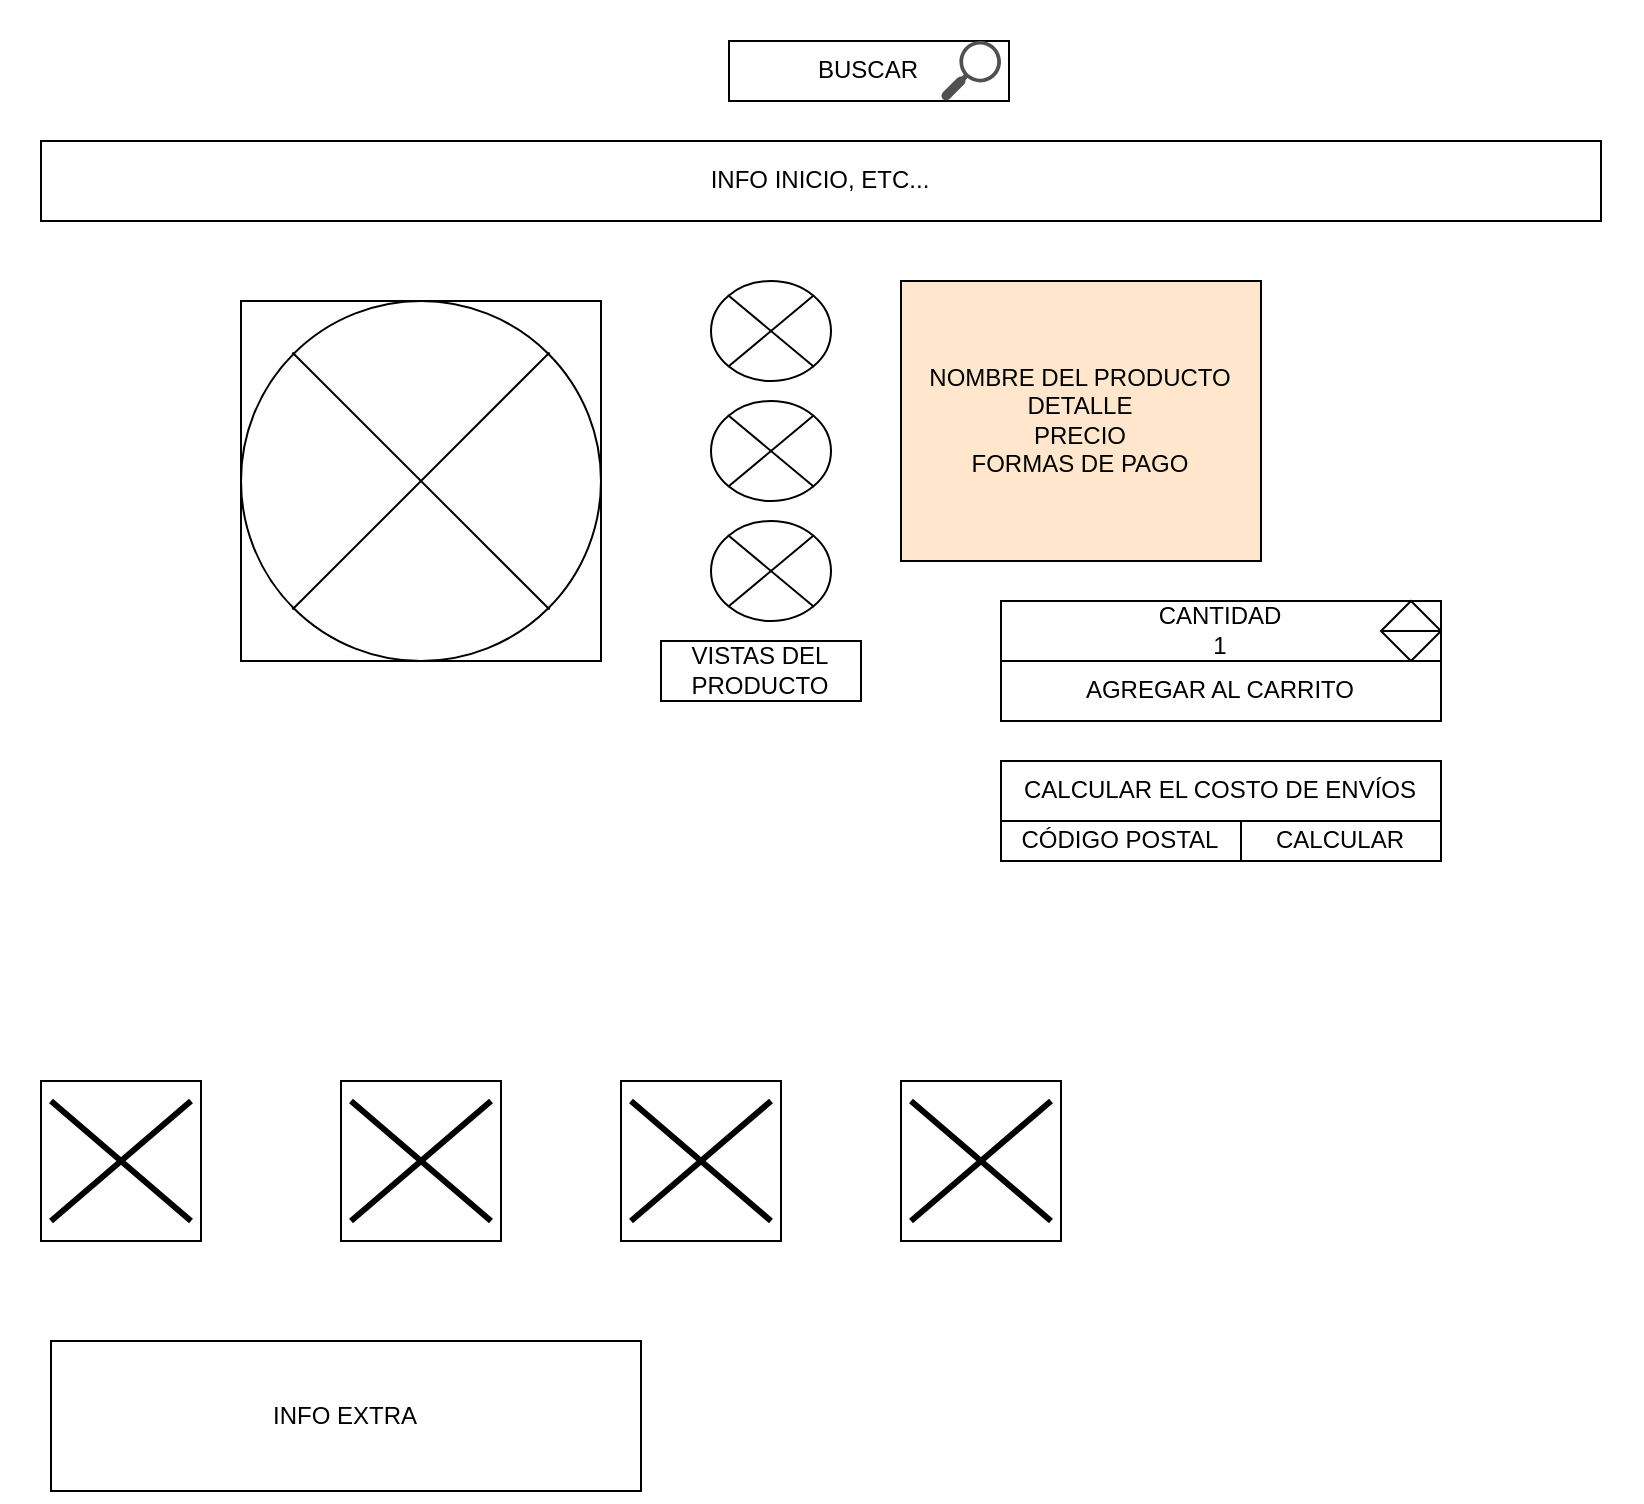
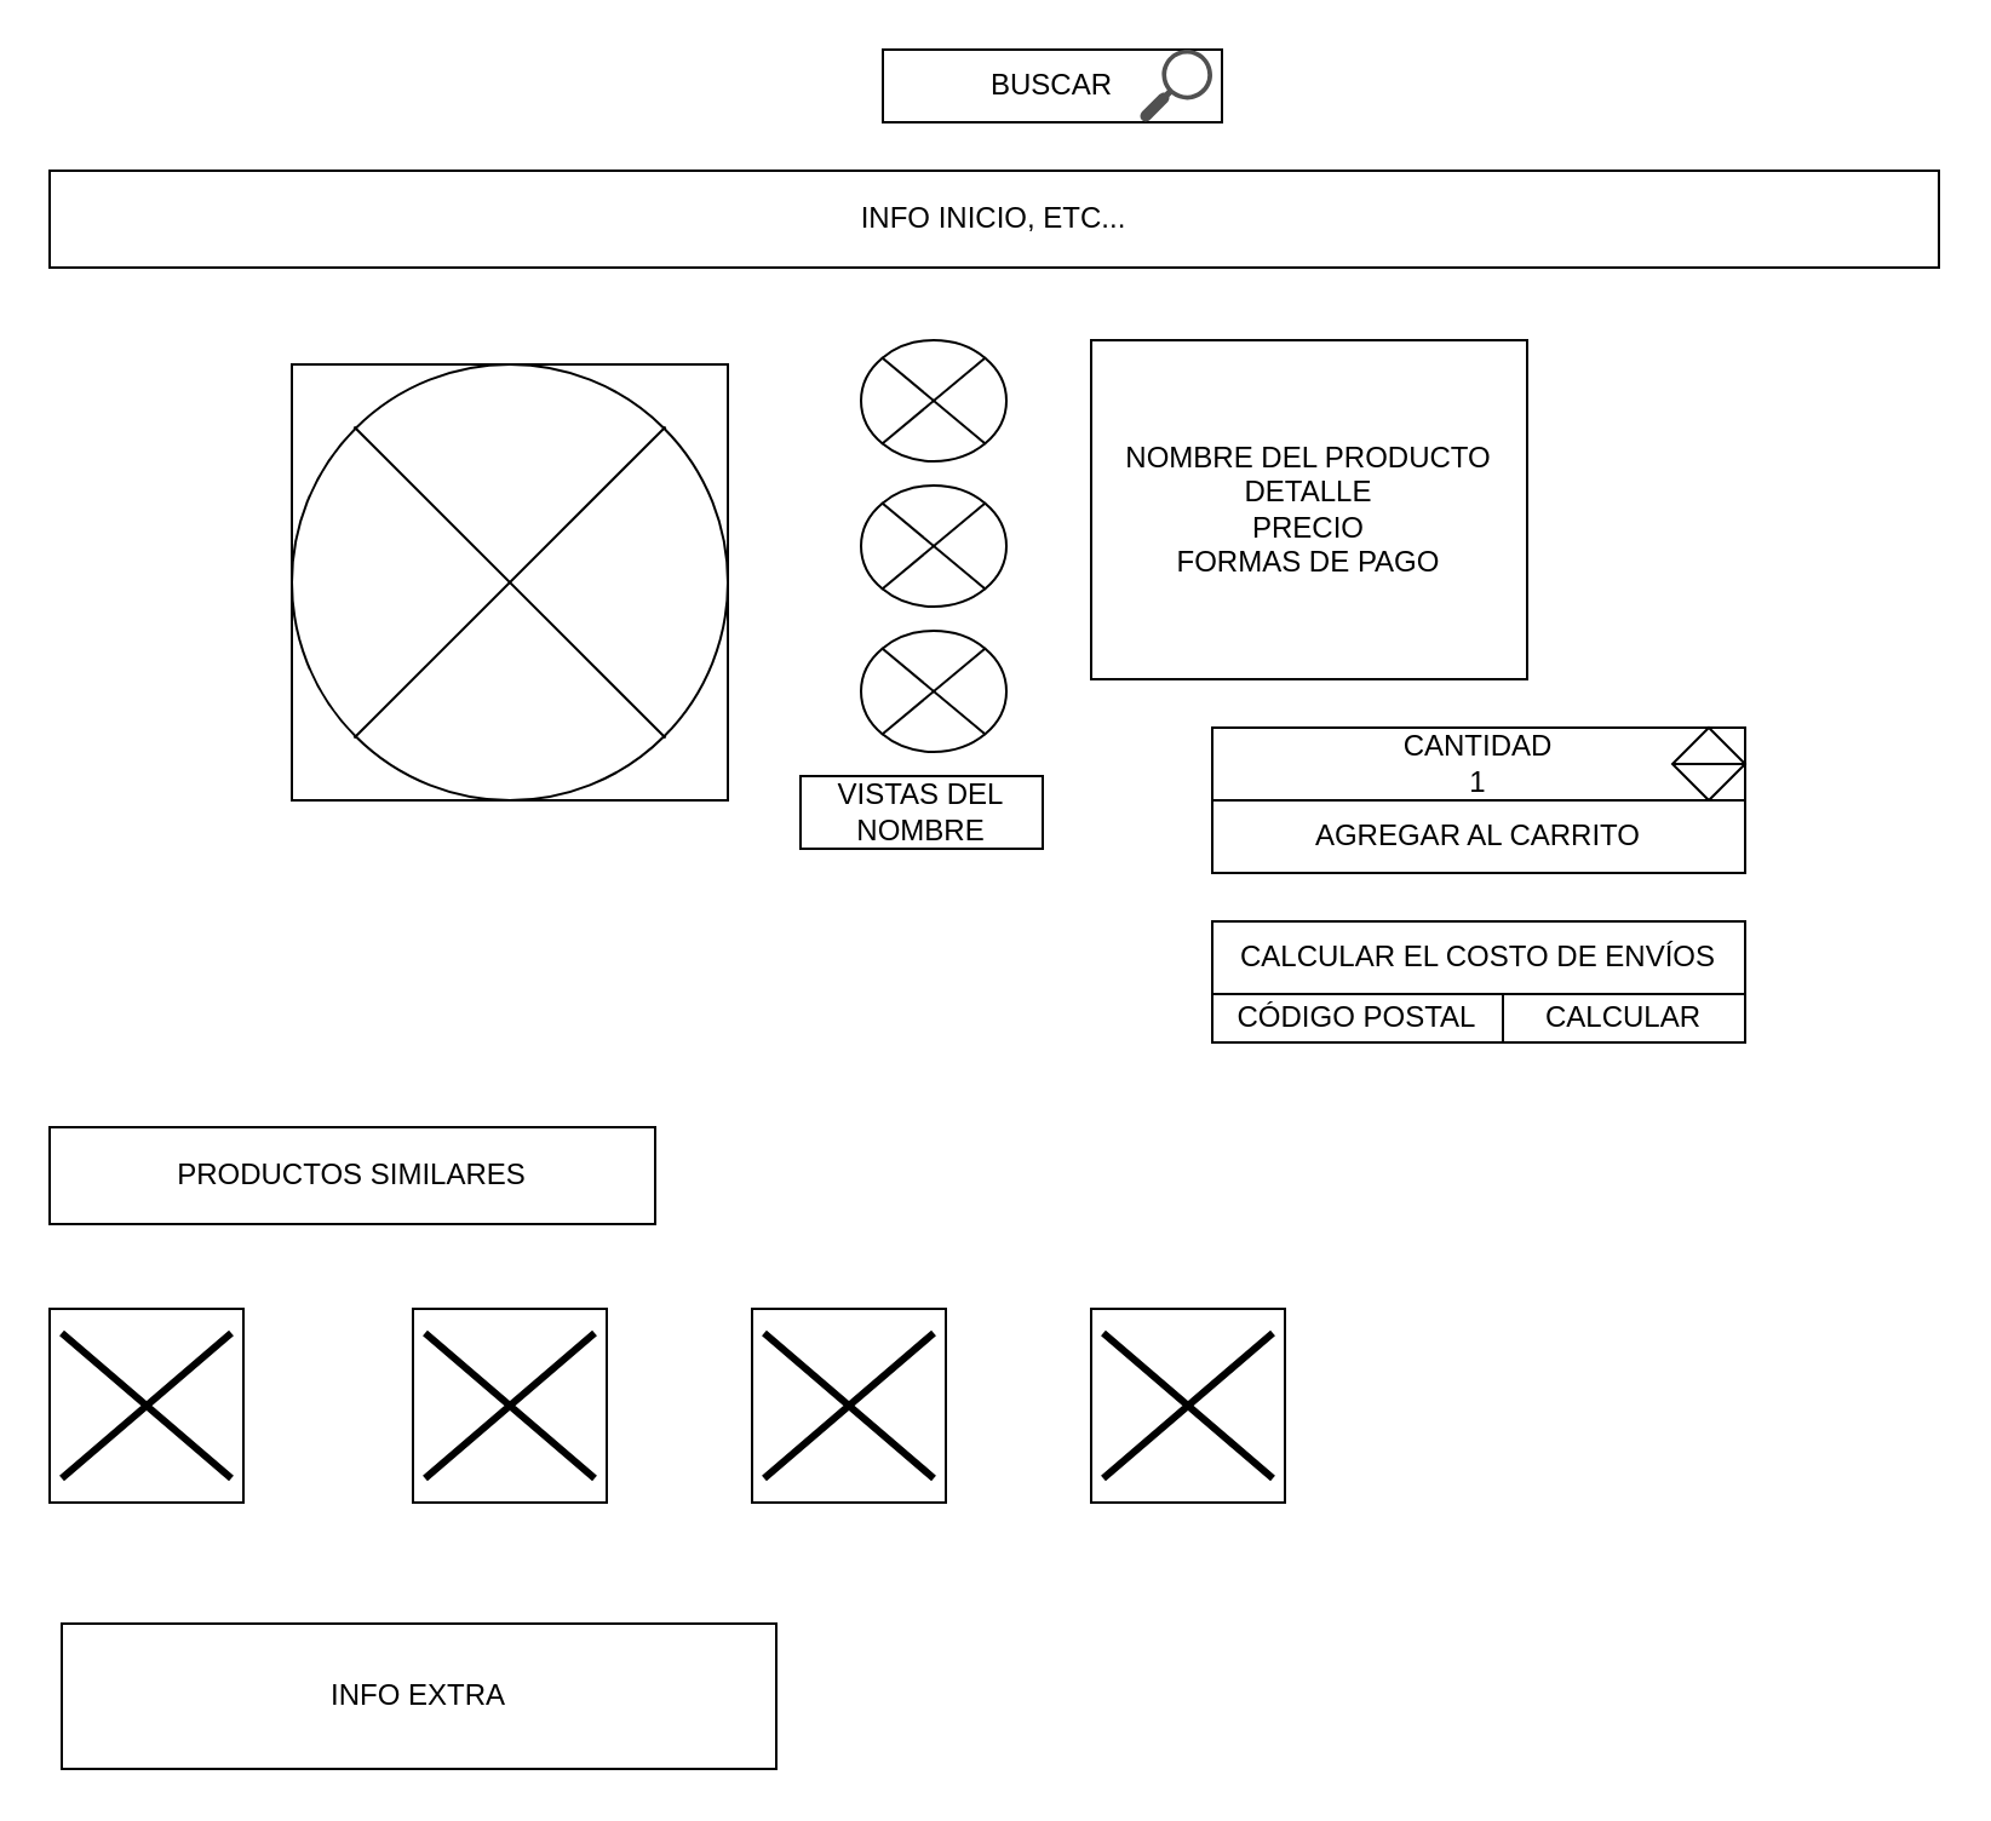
  <mxCell id="0" />
  <mxCell id="1" parent="0" />
  <mxCell id="2" value="BUSCAR" style="rounded=0;whiteSpace=wrap;html=1;" vertex="1" parent="1"><mxGeometry x="364" y="20" width="140" height="30" as="geometry" /></mxCell>
  <mxCell id="3" value="" style="sketch=0;pointerEvents=1;shadow=0;dashed=0;html=1;strokeColor=none;fillColor=#505050;labelPosition=center;verticalLabelPosition=bottom;verticalAlign=top;outlineConnect=0;align=center;shape=mxgraph.office.concepts.search;" vertex="1" parent="1"><mxGeometry x="470" y="20" width="30" height="30" as="geometry" /></mxCell>
  <mxCell id="4" value="INFO INICIO, ETC..." style="rounded=0;whiteSpace=wrap;html=1;" vertex="1" parent="1"><mxGeometry y="70" width="780" height="40" as="geometry" x="20" /></mxCell>
  <mxCell id="5" value="" style="whiteSpace=wrap;html=1;aspect=fixed;" vertex="1" parent="1"><mxGeometry x="120" y="150" width="180" height="180" as="geometry" /></mxCell>
  <mxCell id="6" value="" style="verticalLabelPosition=bottom;verticalAlign=top;html=1;shape=mxgraph.flowchart.or;" vertex="1" parent="1"><mxGeometry x="120" y="150" width="180" height="180" as="geometry" /></mxCell>
  <mxCell id="7" value="" style="verticalLabelPosition=bottom;verticalAlign=top;html=1;shape=mxgraph.flowchart.or;" vertex="1" parent="1"><mxGeometry x="355" y="140" width="60" height="50" as="geometry" /></mxCell>
  <mxCell id="8" value="" style="verticalLabelPosition=bottom;verticalAlign=top;html=1;shape=mxgraph.flowchart.or;" vertex="1" parent="1"><mxGeometry x="355" y="200" width="60" height="50" as="geometry" /></mxCell>
  <mxCell id="9" value="" style="verticalLabelPosition=bottom;verticalAlign=top;html=1;shape=mxgraph.flowchart.or;" vertex="1" parent="1"><mxGeometry x="355" y="260" width="60" height="50" as="geometry" /></mxCell>
- <mxCell id="10" value="VISTAS DEL PRODUCTO" style="rounded=0;whiteSpace=wrap;html=1;" vertex="1" parent="1"><mxGeometry x="330" y="320" width="100" height="30" as="geometry" /></mxCell>
- <mxCell id="11" value="NOMBRE DEL PRODUCTO&lt;br&gt;DETALLE&lt;br&gt;PRECIO&lt;br&gt;FORMAS DE PAGO" style="rounded=0;whiteSpace=wrap;html=1;fillColor=#ffe6cc;" vertex="1" parent="1"><mxGeometry x="450" y="140" width="180" height="140" as="geometry" /></mxCell>
+ <mxCell id="10" value="VISTAS DEL NOMBRE" style="rounded=0;whiteSpace=wrap;html=1;" vertex="1" parent="1"><mxGeometry x="330" y="320" width="100" height="30" as="geometry" /></mxCell>
+ <mxCell id="11" value="NOMBRE DEL PRODUCTO&lt;br&gt;DETALLE&lt;br&gt;PRECIO&lt;br&gt;FORMAS DE PAGO" style="rounded=0;whiteSpace=wrap;html=1;" vertex="1" parent="1"><mxGeometry x="450" y="140" width="180" height="140" as="geometry" /></mxCell>
  <mxCell id="12" value="CANTIDAD&lt;br&gt;1" style="rounded=0;whiteSpace=wrap;html=1;" vertex="1" parent="1"><mxGeometry x="500" y="300" width="220" height="30" as="geometry" /></mxCell>
  <mxCell id="13" value="" style="shape=sortShape;perimeter=rhombusPerimeter;whiteSpace=wrap;html=1;" vertex="1" parent="1"><mxGeometry x="690" y="300" width="30" height="30" as="geometry" /></mxCell>
  <mxCell id="14" value="AGREGAR AL CARRITO" style="rounded=0;whiteSpace=wrap;html=1;" vertex="1" parent="1"><mxGeometry x="500" y="330" width="220" height="30" as="geometry" /></mxCell>
  <mxCell id="15" value="CALCULAR EL COSTO DE ENVÍOS" style="rounded=0;whiteSpace=wrap;html=1;" vertex="1" parent="1"><mxGeometry x="500" y="380" width="220" height="30" as="geometry" /></mxCell>
  <mxCell id="16" value="CÓDIGO POSTAL" style="rounded=0;whiteSpace=wrap;html=1;" vertex="1" parent="1"><mxGeometry x="500" y="410" width="120" height="20" as="geometry" /></mxCell>
  <mxCell id="17" value="CALCULAR" style="rounded=0;whiteSpace=wrap;html=1;" vertex="1" parent="1"><mxGeometry x="620" y="410" width="100" height="20" as="geometry" /></mxCell>
+ <mxCell id="18" value="PRODUCTOS SIMILARES" style="rounded=0;whiteSpace=wrap;html=1;" vertex="1" parent="1"><mxGeometry y="465" width="250" height="40" as="geometry" x="20" /></mxCell>
  <mxCell id="19" value="" style="whiteSpace=wrap;html=1;aspect=fixed;" vertex="1" parent="1"><mxGeometry y="540" width="80" height="80" as="geometry" x="20" /></mxCell>
  <mxCell id="20" value="" style="whiteSpace=wrap;html=1;aspect=fixed;" vertex="1" parent="1"><mxGeometry x="170" y="540" width="80" height="80" as="geometry" /></mxCell>
  <mxCell id="21" value="" style="whiteSpace=wrap;html=1;aspect=fixed;" vertex="1" parent="1"><mxGeometry x="310" y="540" width="80" height="80" as="geometry" /></mxCell>
  <mxCell id="22" value="" style="whiteSpace=wrap;html=1;aspect=fixed;" vertex="1" parent="1"><mxGeometry x="450" y="540" width="80" height="80" as="geometry" /></mxCell>
  <mxCell id="23" value="" style="shape=umlDestroy;whiteSpace=wrap;html=1;strokeWidth=3;" vertex="1" parent="1"><mxGeometry x="25" y="550" width="70" height="60" as="geometry" /></mxCell>
  <mxCell id="24" value="" style="shape=umlDestroy;whiteSpace=wrap;html=1;strokeWidth=3;" vertex="1" parent="1"><mxGeometry x="175" y="550" width="70" height="60" as="geometry" /></mxCell>
  <mxCell id="25" value="" style="shape=umlDestroy;whiteSpace=wrap;html=1;strokeWidth=3;" vertex="1" parent="1"><mxGeometry x="315" y="550" width="70" height="60" as="geometry" /></mxCell>
  <mxCell id="26" value="" style="shape=umlDestroy;whiteSpace=wrap;html=1;strokeWidth=3;" vertex="1" parent="1"><mxGeometry x="455" y="550" width="70" height="60" as="geometry" /></mxCell>
- <mxCell id="27" value="INFO EXTRA" style="rounded=0;whiteSpace=wrap;html=1;" vertex="1" parent="1"><mxGeometry x="25" y="670" width="295" height="75" as="geometry" /></mxCell>
+ <mxCell id="27" value="INFO EXTRA" style="rounded=0;whiteSpace=wrap;html=1;" vertex="1" parent="1"><mxGeometry x="25" y="670" width="295" height="60" as="geometry" /></mxCell>
